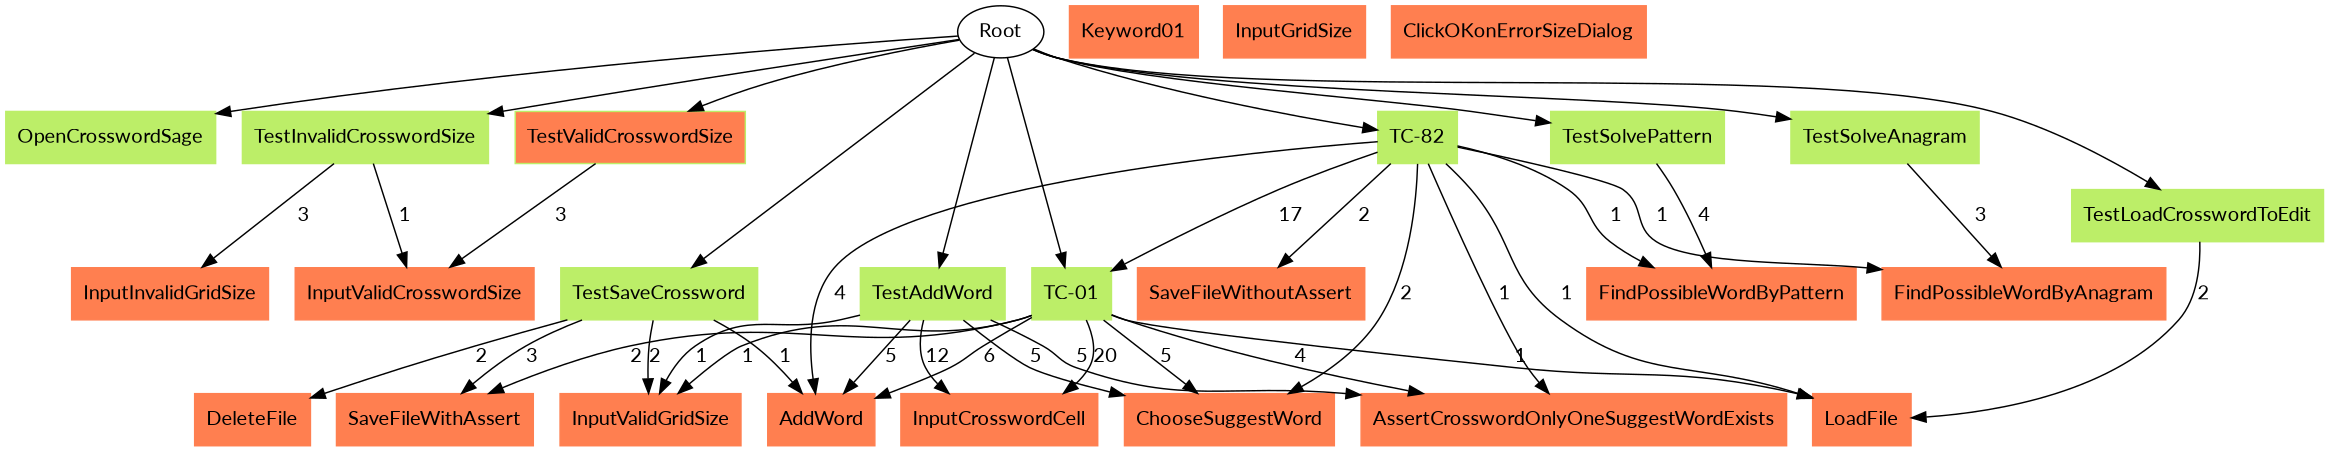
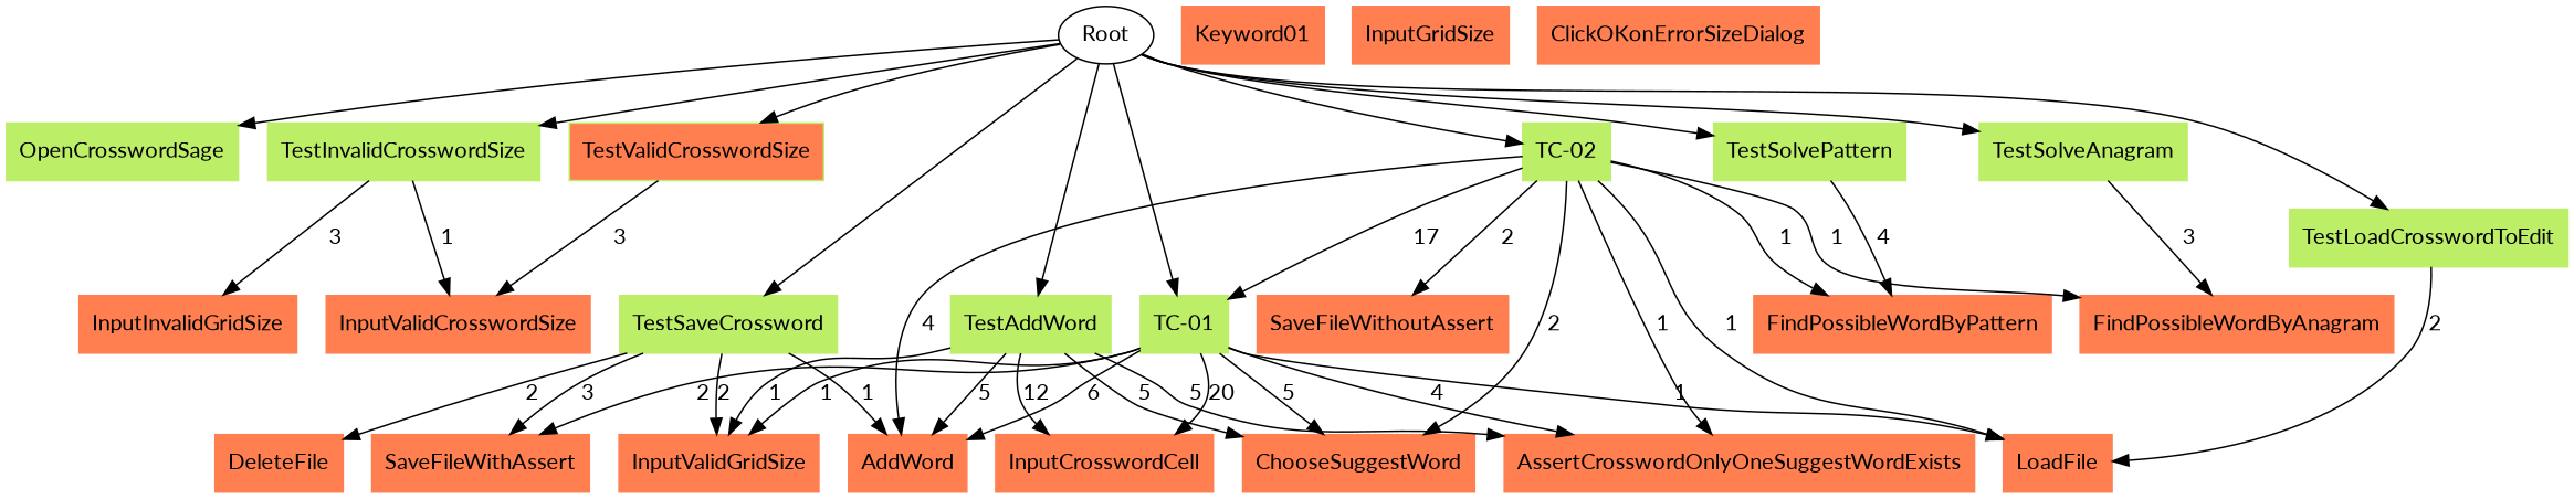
  digraph {
    fontname=Lato
    node [color=coral fontname=Lato shape=box style=filled]
    edge [fontname=Lato]
    OpenCrosswordSage [color=darkolivegreen2]
    Root [color="" shape="" style=""]
    TestValidCrosswordSize [color=darkolivegreen2 fillcolor=coral]
    TestInvalidCrosswordSize [color=darkolivegreen2]
    TestAddWord [color=darkolivegreen2]
    TestSaveCrossword [color=darkolivegreen2]
    TestLoadCrosswordToEdit [color=darkolivegreen2]
    TestSolvePattern [color=darkolivegreen2]
    TestSolveAnagram [color=darkolivegreen2]
    "TC-01" [color=darkolivegreen2]
-   "TC-02" [color=darkolivegreen2 label="TC-82"]
+   "TC-02" [color=darkolivegreen2]
    InputValidCrosswordSize
    InputInvalidGridSize
    InputValidGridSize
    InputCrosswordCell
    ChooseSuggestWord
    AddWord
    AssertCrosswordOnlyOneSuggestWordExists
    SaveFileWithAssert
    DeleteFile
    LoadFile
    FindPossibleWordByPattern
    FindPossibleWordByAnagram
    SaveFileWithoutAssert
    Keyword01
    InputGridSize
    ClickOKonErrorSizeDialog
    Root -> OpenCrosswordSage
    Root -> TestValidCrosswordSize
    Root -> TestInvalidCrosswordSize
    Root -> TestAddWord
    Root -> TestSaveCrossword
    Root -> TestLoadCrosswordToEdit
    Root -> TestSolvePattern
    Root -> TestSolveAnagram
    Root -> "TC-01"
    Root -> "TC-02"
    TestValidCrosswordSize -> InputValidCrosswordSize [label=3]
    TestInvalidCrosswordSize -> InputValidCrosswordSize [label=1]
    TestInvalidCrosswordSize -> InputInvalidGridSize [label=3]
    TestAddWord -> InputValidGridSize [label=1]
    TestAddWord -> InputCrosswordCell [label=12]
    TestAddWord -> ChooseSuggestWord [label=5]
    TestAddWord -> AddWord [label=5]
    TestAddWord -> AssertCrosswordOnlyOneSuggestWordExists [label=5]
    TestSaveCrossword -> InputValidGridSize [label=2]
    TestSaveCrossword -> AddWord [label=1]
    TestSaveCrossword -> SaveFileWithAssert [label=3]
    TestSaveCrossword -> DeleteFile [label=2]
    TestLoadCrosswordToEdit -> LoadFile [label=2]
    TestSolvePattern -> FindPossibleWordByPattern [label=4]
    TestSolveAnagram -> FindPossibleWordByAnagram [label=3]
    "TC-01" -> InputValidGridSize [label=1]
    "TC-01" -> InputCrosswordCell [label=20]
    "TC-01" -> ChooseSuggestWord [label=5]
    "TC-01" -> AddWord [label=6]
    "TC-01" -> AssertCrosswordOnlyOneSuggestWordExists [label=4]
    "TC-01" -> SaveFileWithAssert [label=2]
    "TC-01" -> LoadFile [label=1]
    "TC-02" -> "TC-01" [label=17]
    "TC-02" -> ChooseSuggestWord [label=2]
    "TC-02" -> AddWord [label=4]
    "TC-02" -> AssertCrosswordOnlyOneSuggestWordExists [label=1]
    "TC-02" -> LoadFile [label=1]
    "TC-02" -> FindPossibleWordByPattern [label=1]
    "TC-02" -> FindPossibleWordByAnagram [label=1]
    "TC-02" -> SaveFileWithoutAssert [label=2]
  }
